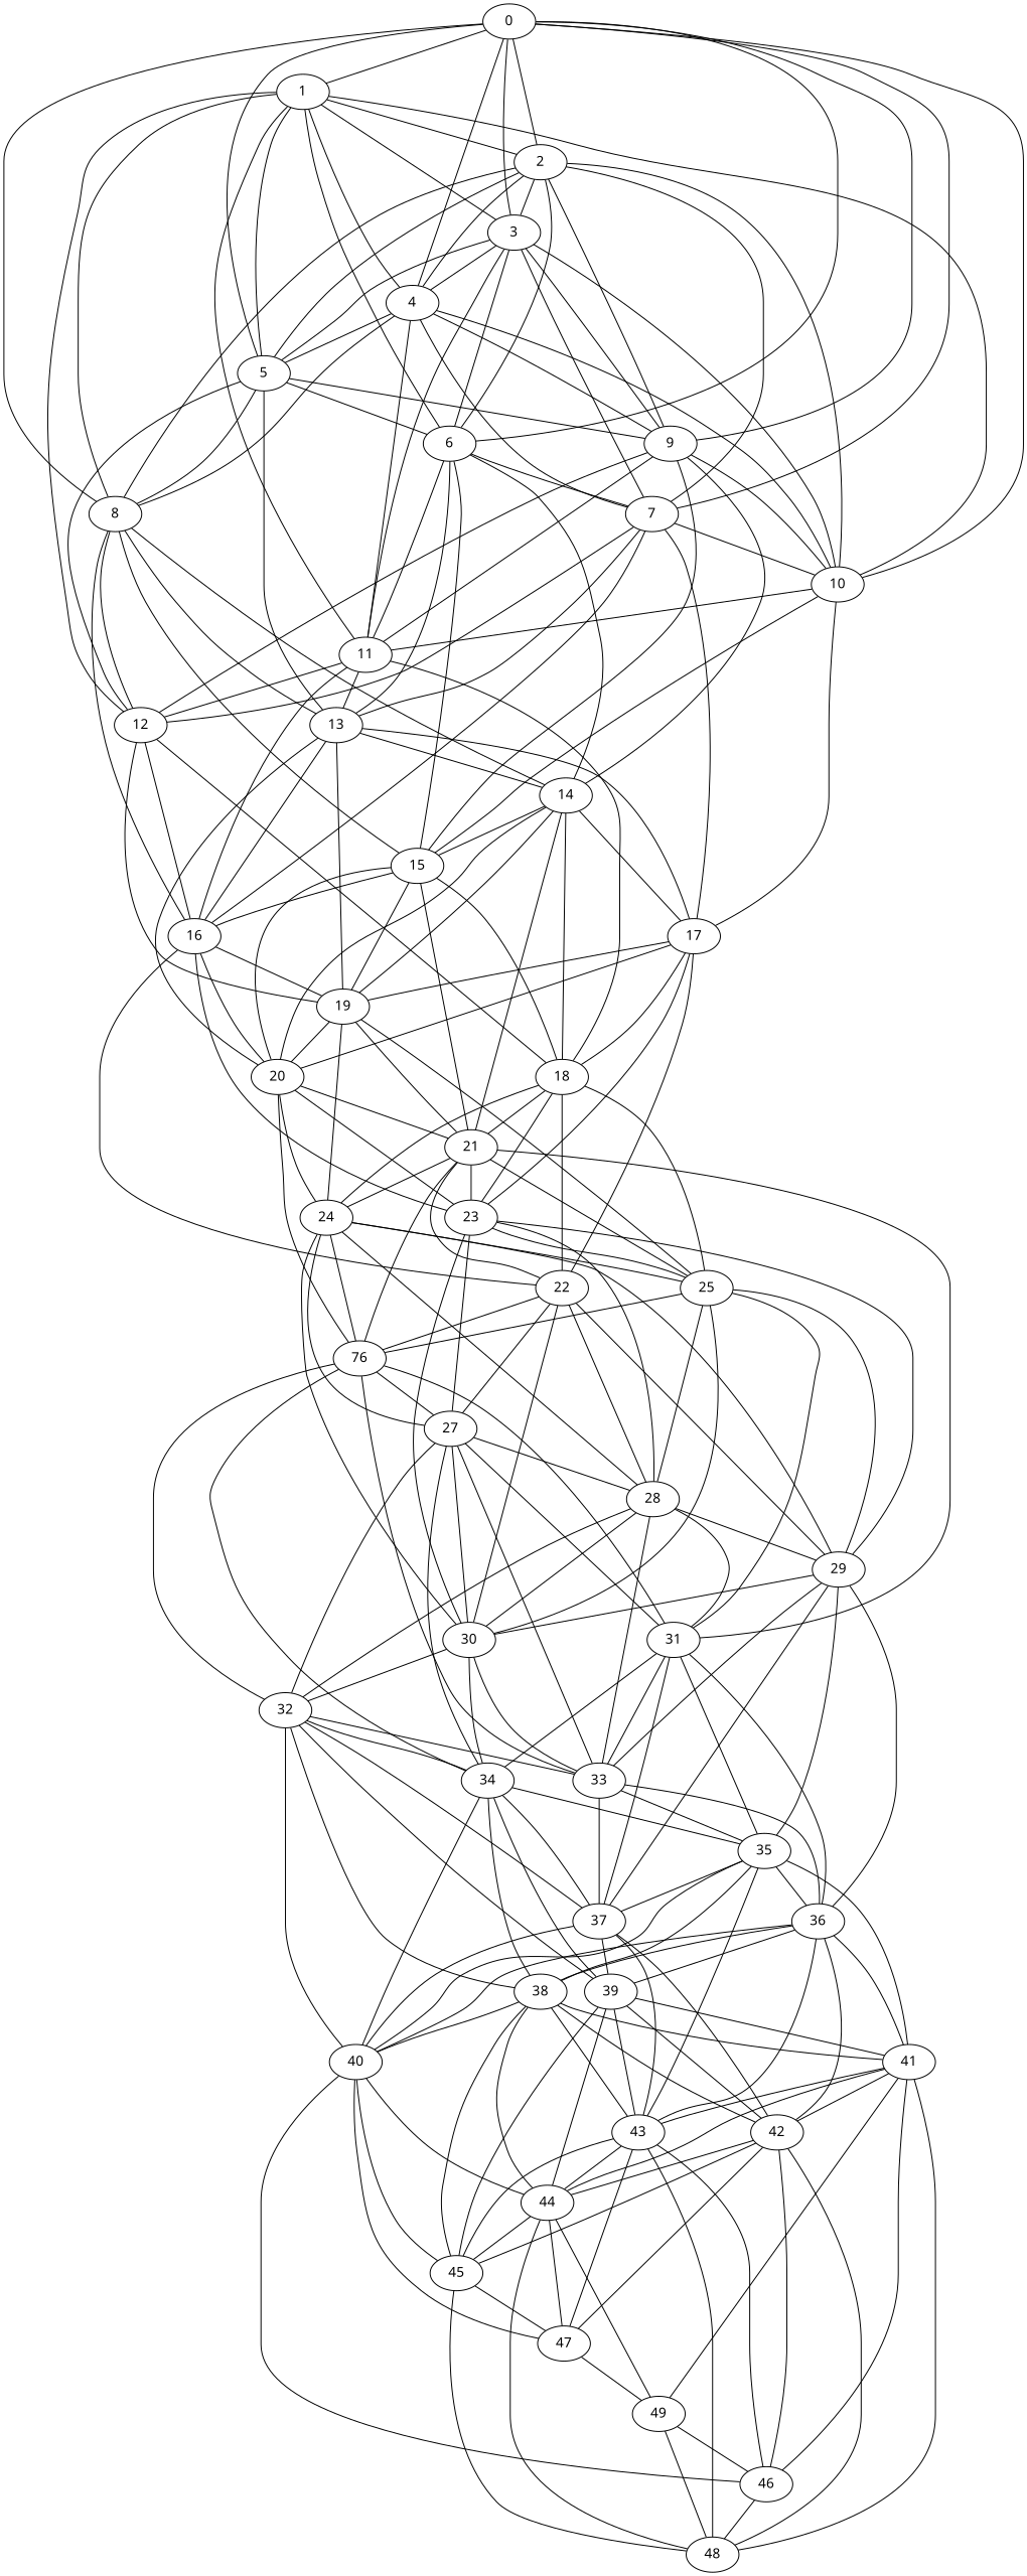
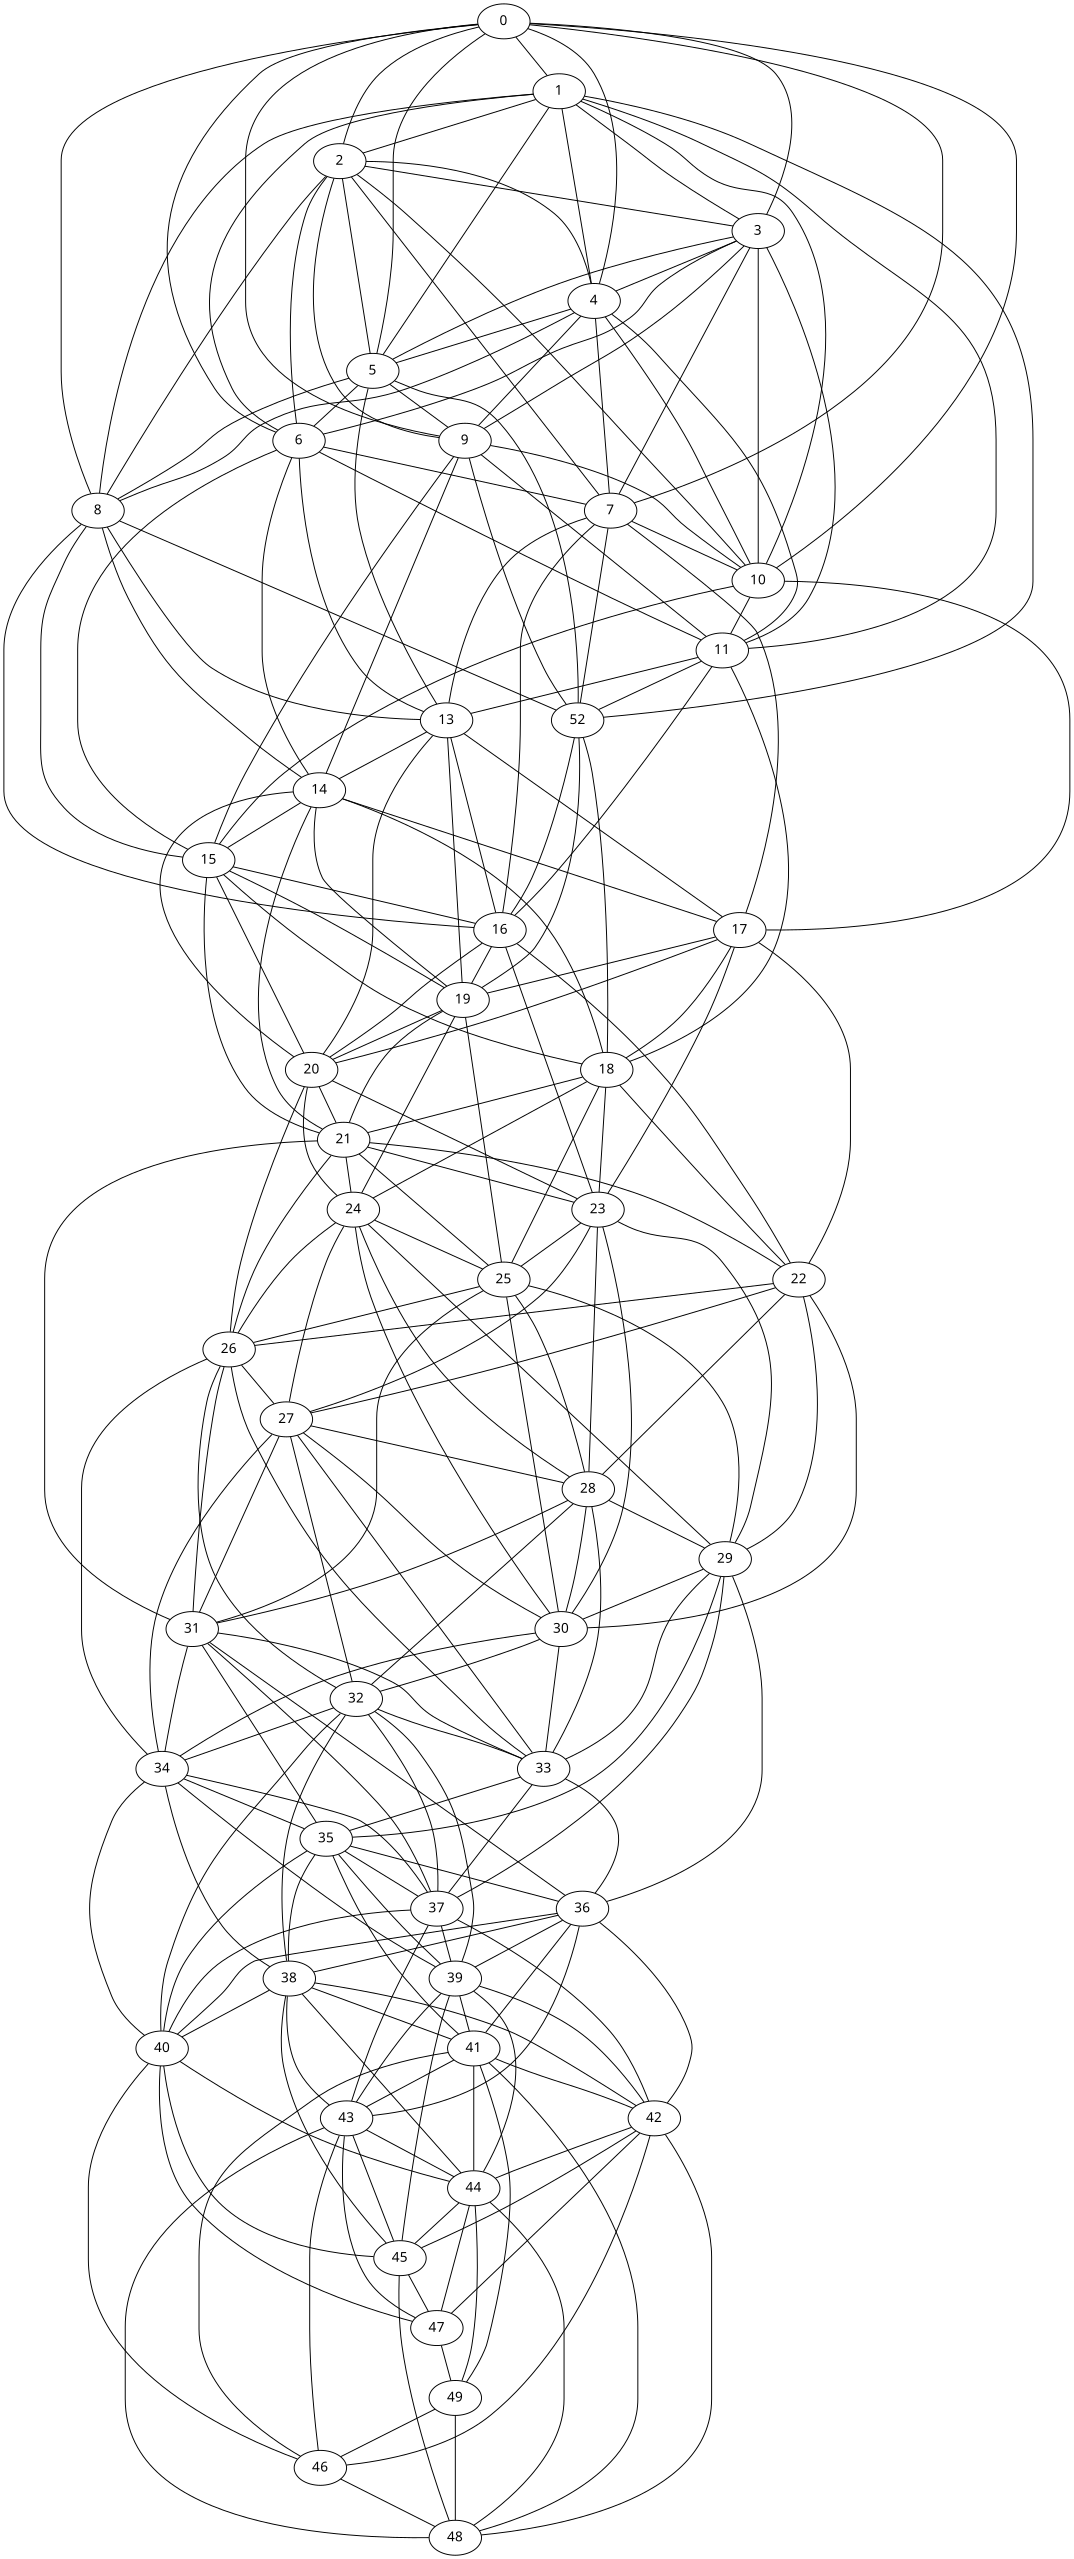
  strict graph {
    fontname="Noto Sans"
    node [fontname="Noto Sans"]
    edge [fontname="Noto Sans"]
    0
    1
    2
    3
    4
    5
    6
    7
    8
    9
    10
    11
-   12
+   12 [label=52]
    13
    14
    15
    16
    17
    18
    19
    20
    21
    22
    23
    24
    25
-   26 [label=76]
+   26
    31
    27
    28
    29
    30
    32
    33
    34
    35
    36
    37
    38
    39
    40
    41
    42
    43
    44
    45
    46
    47
    48
    49
    0 -- 1
    0 -- 2
    0 -- 3
    0 -- 4
    0 -- 5
    0 -- 6
    0 -- 7
    0 -- 8
    0 -- 9
    0 -- 10
    1 -- 2
    1 -- 3
    1 -- 4
    1 -- 5
    1 -- 6
    1 -- 8
    1 -- 10
    1 -- 11
    1 -- 12
    2 -- 3
    2 -- 4
    2 -- 5
    2 -- 6
    2 -- 7
    2 -- 8
    2 -- 9
    2 -- 10
    3 -- 4
    3 -- 5
    3 -- 6
    3 -- 7
    3 -- 9
    3 -- 10
    3 -- 11
    4 -- 5
    4 -- 7
    4 -- 8
    4 -- 9
    4 -- 10
    4 -- 11
    5 -- 6
    5 -- 8
    5 -- 9
    5 -- 12
    5 -- 13
    6 -- 7
    6 -- 11
    6 -- 13
    6 -- 14
    6 -- 15
    7 -- 10
    7 -- 12
    7 -- 13
    7 -- 16
    7 -- 17
    8 -- 12
    8 -- 13
    8 -- 14
    8 -- 15
    8 -- 16
    9 -- 10
    9 -- 11
    9 -- 12
    9 -- 14
    9 -- 15
    10 -- 11
    10 -- 15
    10 -- 17
    11 -- 12
    11 -- 13
    11 -- 16
    11 -- 18
    12 -- 16
    12 -- 18
    12 -- 19
    13 -- 14
    13 -- 16
    13 -- 17
    13 -- 19
    13 -- 20
    14 -- 15
    14 -- 17
    14 -- 18
    14 -- 19
    14 -- 20
    14 -- 21
    15 -- 16
    15 -- 18
    15 -- 19
    15 -- 20
    15 -- 21
    16 -- 19
    16 -- 20
    16 -- 22
    16 -- 23
    17 -- 18
    17 -- 19
    17 -- 20
    17 -- 22
    17 -- 23
    18 -- 21
    18 -- 22
    18 -- 23
    18 -- 24
    18 -- 25
    19 -- 20
    19 -- 21
    19 -- 24
    19 -- 25
    20 -- 21
    20 -- 23
    20 -- 24
    20 -- 26
    21 -- 22
    21 -- 23
    21 -- 24
    21 -- 25
    21 -- 26
    21 -- 31
    22 -- 26
    22 -- 27
    22 -- 28
    22 -- 29
    22 -- 30
    23 -- 25
    23 -- 27
    23 -- 28
    23 -- 29
    23 -- 30
    24 -- 25
    24 -- 26
    24 -- 27
    24 -- 28
    24 -- 29
    24 -- 30
    25 -- 26
    25 -- 31
    25 -- 28
    25 -- 29
    25 -- 30
    26 -- 31
    26 -- 27
    26 -- 32
    26 -- 33
    26 -- 34
    31 -- 33
    31 -- 34
    31 -- 35
    31 -- 36
    31 -- 37
    27 -- 31
    27 -- 28
    27 -- 30
    27 -- 32
    27 -- 33
    27 -- 34
    28 -- 31
    28 -- 29
    28 -- 30
    28 -- 32
    28 -- 33
    29 -- 30
    29 -- 33
    29 -- 35
    29 -- 36
    29 -- 37
    30 -- 32
    30 -- 33
    30 -- 34
    32 -- 33
    32 -- 34
    32 -- 37
    32 -- 38
    32 -- 39
    32 -- 40
    33 -- 35
    33 -- 36
    33 -- 37
    34 -- 35
    34 -- 37
    34 -- 38
    34 -- 39
    34 -- 40
    35 -- 36
    35 -- 37
    35 -- 38
-   35 -- 43
+   35 -- 39
    35 -- 40
    35 -- 41
    36 -- 38
    36 -- 39
    36 -- 40
    36 -- 41
    36 -- 42
    36 -- 43
    37 -- 39
    37 -- 40
    37 -- 42
    37 -- 43
    38 -- 40
    38 -- 41
    38 -- 42
    38 -- 43
    38 -- 44
    38 -- 45
    39 -- 41
    39 -- 42
    39 -- 43
    39 -- 44
    39 -- 45
    40 -- 44
    40 -- 45
    40 -- 46
    40 -- 47
    41 -- 42
    41 -- 43
    41 -- 44
    41 -- 46
    41 -- 48
    41 -- 49
    42 -- 44
    42 -- 45
    42 -- 46
    42 -- 47
    42 -- 48
    43 -- 44
    43 -- 45
    43 -- 46
    43 -- 47
    43 -- 48
    44 -- 45
    44 -- 47
    44 -- 48
    44 -- 49
    45 -- 47
    45 -- 48
    46 -- 48
    47 -- 49
    48 -- 49
    49 -- 46
  }
